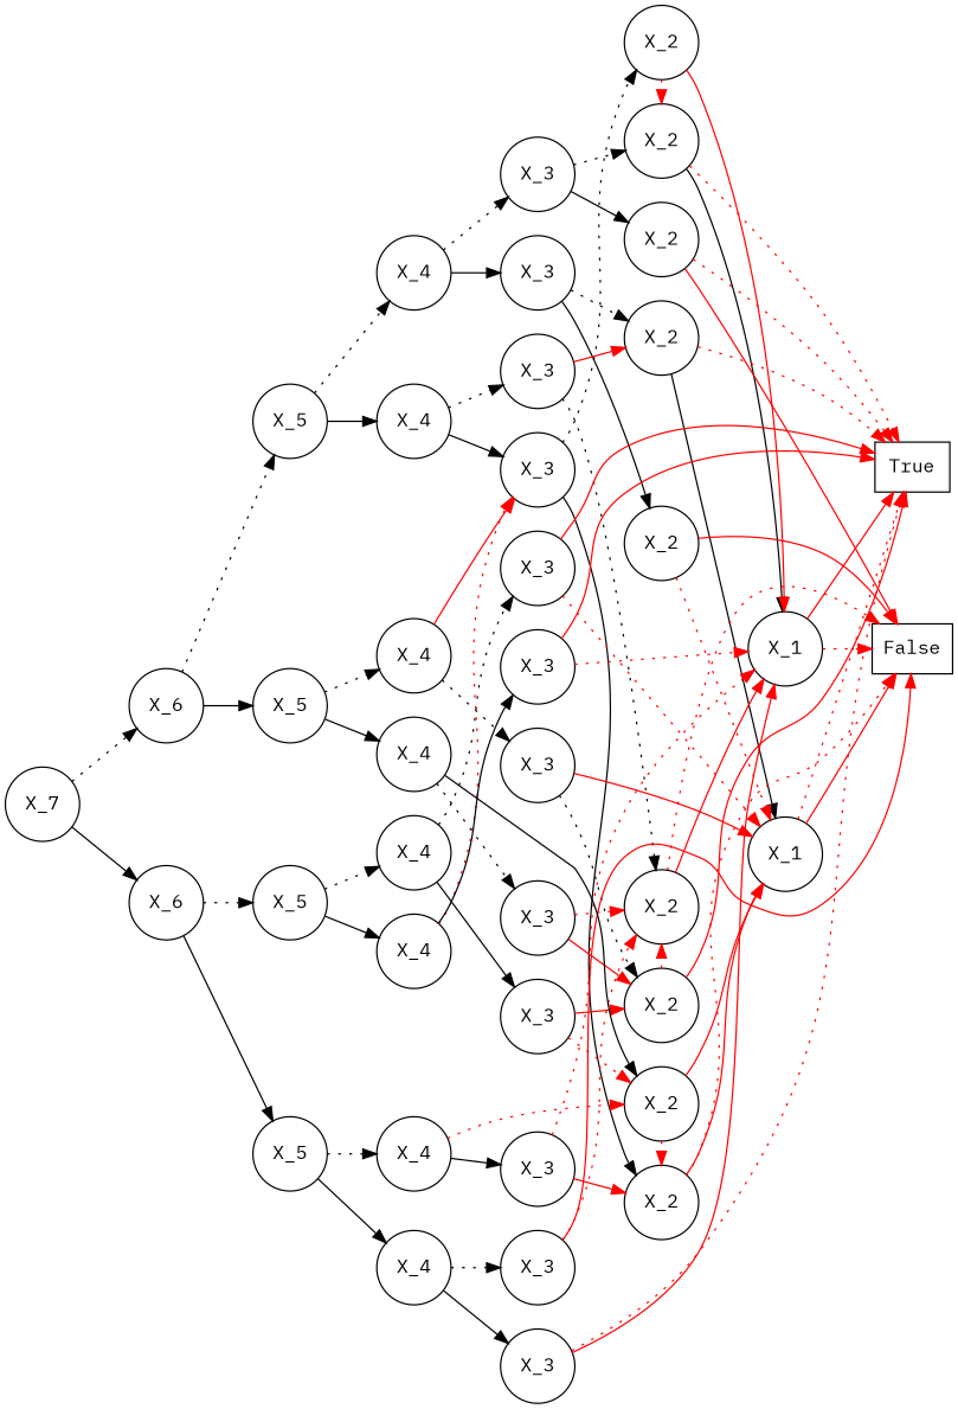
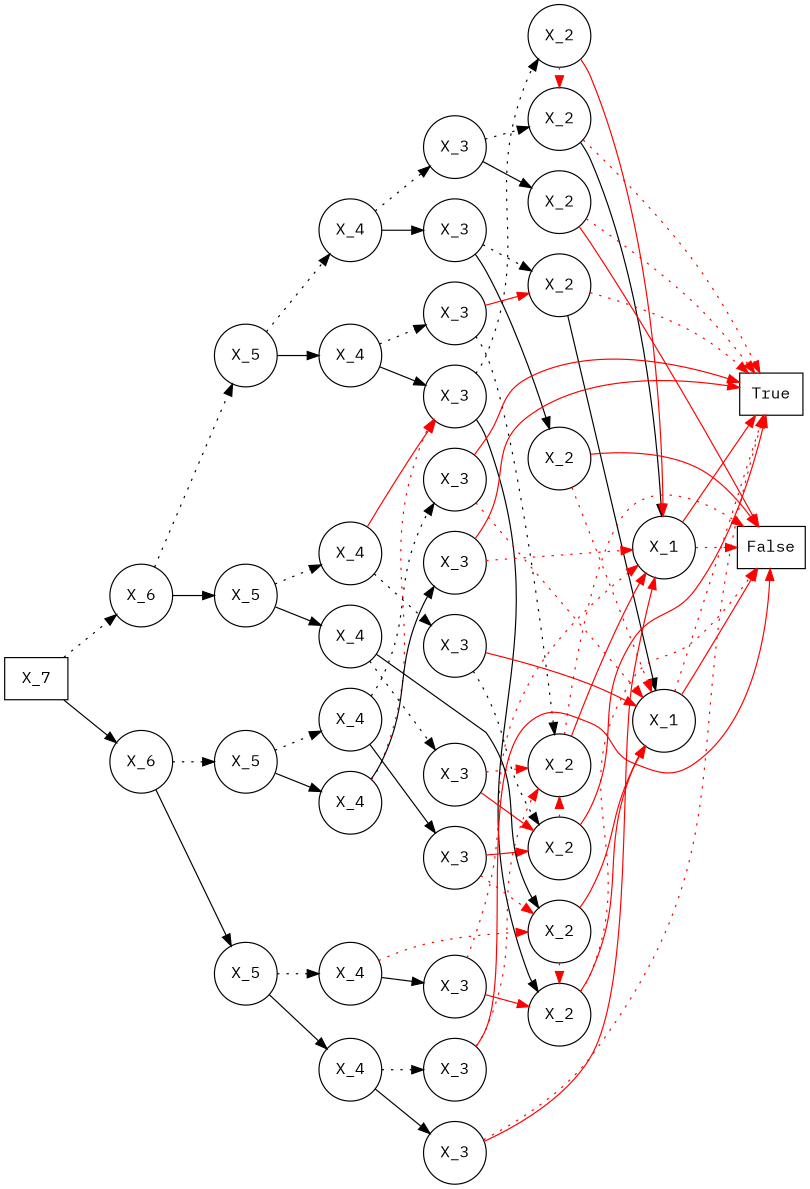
  digraph {
    ordering=out
    rankdir=LR
    fontname="IBM Plex Mono"
    node [shape=circle fontname="IBM Plex Mono"]
    edge [color=red fontname="IBM Plex Mono"]
    n1 [label=True shape=rectangle]
    n2 [label=False shape=rectangle]
    n3 [label=X_1]
    n4 [label=X_1]
    n5 [label=X_2]
    n6 [label=X_2]
    n7 [label=X_2]
    n8 [label=X_2]
    n9 [label=X_2]
    n10 [label=X_2]
    n11 [label=X_2]
    n12 [label=X_2]
    n13 [label=X_2]
    n14 [label=X_3]
    n15 [label=X_3]
    n16 [label=X_3]
    n17 [label=X_3]
    n18 [label=X_3]
    n19 [label=X_3]
    n20 [label=X_3]
    n21 [label=X_3]
    n22 [label=X_3]
    n23 [label=X_3]
    n24 [label=X_3]
    n25 [label=X_3]
    n26 [label=X_4]
    n27 [label=X_4]
    n28 [label=X_4]
    n29 [label=X_4]
    n30 [label=X_4]
    n31 [label=X_4]
    n32 [label=X_4]
    n33 [label=X_4]
    n34 [label=X_5]
    n35 [label=X_5]
    n36 [label=X_5]
    n37 [label=X_5]
    n38 [label=X_6]
    n39 [label=X_6]
-   n40 [label=X_7]
+   n40 [label=X_7 shape=box]
    subgraph sub_1 {
      rank=same
      n1
      n2
    }
    subgraph sub_2 {
      rank=same
      n3
      n4
    }
    subgraph sub_3 {
      rank=same
      n5
      n6
      n7
      n8
      n9
      n10
      n11
      n12
      n13
    }
    subgraph sub_4 {
      rank=same
      n14
      n15
      n16
      n17
      n18
      n19
      n20
      n21
      n22
      n23
      n24
      n25
    }
    subgraph sub_5 {
      rank=same
      n26
      n27
      n28
      n29
      n30
      n31
      n32
      n33
    }
    subgraph sub_6 {
      rank=same
      n34
      n35
      n36
      n37
    }
    subgraph sub_7 {
      rank=same
      n38
      n39
    }
    subgraph sub_8 {
      rank=same
      n40
    }
    n3 -> n1
    n3 -> n2 [style=dotted]
    n4 -> n1 [style=dotted]
    n4 -> n2
    n5 -> n1 [style=dotted]
    n5 -> n3 [color=""]
    n6 -> n1 [style=dotted]
    n6 -> n2
    n7 -> n1 [style=dotted]
    n7 -> n4 [color=""]
    n8 -> n2
    n8 -> n4 [style=dotted]
    n9 -> n2 [style=dotted]
    n9 -> n3
    n10 -> n3
    n10 -> n5 [style=dotted]
    n11 -> n2 [style=dotted]
    n11 -> n4
    n12 -> n1
    n12 -> n9 [style=dotted]
    n13 -> n4
    n13 -> n11 [style=dotted]
    n14 -> n5 [style=dotted color=""]
    n14 -> n6 [color=""]
    n15 -> n7 [style=dotted color=""]
    n15 -> n8 [color=""]
    n16 -> n7
    n16 -> n9 [style=dotted color=""]
    n17 -> n10 [style=dotted color=""]
    n17 -> n11 [color=""]
    n18 -> n4
    n18 -> n12 [style=dotted color=""]
    n19 -> n9 [style=dotted]
    n19 -> n12
    n20 -> n1
    n20 -> n4 [style=dotted]
    n21 -> n12
    n21 -> n13 [style=dotted]
    n22 -> n1
    n22 -> n3 [style=dotted]
    n23 -> n3 [style=dotted]
    n23 -> n11
    n24 -> n2
    n24 -> n9 [style=dotted]
    n25 -> n1 [style=dotted]
    n25 -> n3
    n26 -> n14 [style=dotted color=""]
    n26 -> n15 [color=""]
    n27 -> n16 [style=dotted color=""]
    n27 -> n17 [color=""]
    n28 -> n17
    n28 -> n18 [style=dotted color=""]
    n29 -> n13 [color=""]
    n29 -> n19 [style=dotted color=""]
    n30 -> n20 [style=dotted color=""]
    n30 -> n21 [color=""]
    n31 -> n17 [style=dotted]
    n31 -> n22 [color=""]
    n32 -> n13 [style=dotted]
    n32 -> n23 [color=""]
    n33 -> n24 [style=dotted color=""]
    n33 -> n25 [color=""]
    n34 -> n26 [style=dotted color=""]
    n34 -> n27 [color=""]
    n35 -> n28 [style=dotted color=""]
    n35 -> n29 [color=""]
    n36 -> n30 [style=dotted color=""]
    n36 -> n31 [color=""]
    n37 -> n32 [style=dotted color=""]
    n37 -> n33 [color=""]
    n38 -> n34 [style=dotted color=""]
    n38 -> n35 [color=""]
    n39 -> n36 [style=dotted color=""]
    n39 -> n37 [color=""]
    n40 -> n38 [style=dotted color=""]
    n40 -> n39 [color=""]
  }
